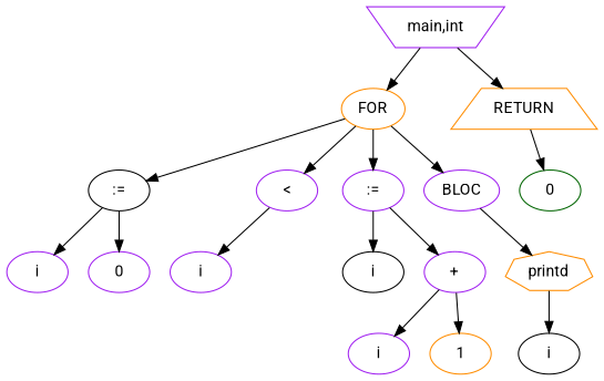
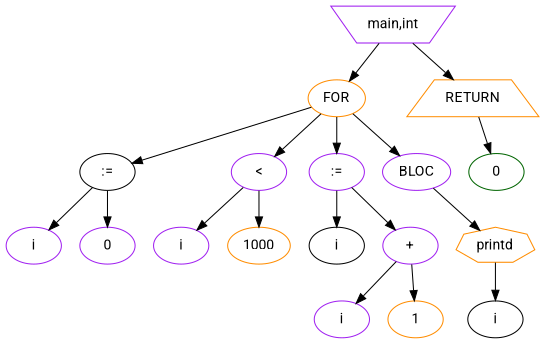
  digraph {
    fontname=Roboto
    node [color=purple fontname=Roboto]
    edge [fontname=Roboto]
    n1 [label="main,int" shape=invtrapezium]
    n2 [color=darkorange label=FOR]
    n3 [color=darkorange label=RETURN shape=trapezium]
    n4 [color=black label=":="]
    n5 [label="<"]
    n6 [label=":="]
    n7 [label=BLOC shape=ellipse]
    n8 [color=darkgreen label=0]
    n9 [label=i]
    n10 [label=0]
    n11 [label=i]
+   n12 [color=darkorange label=1000]
    n13 [color=black label=i]
    n14 [label="+"]
    n15 [color=darkorange label=printd shape=septagon]
    n16 [label=i]
    n17 [color=darkorange label=1]
    n18 [color=black label=i]
    n1 -> n2
    n1 -> n3
    n2 -> n4
    n2 -> n5
    n2 -> n6
    n2 -> n7
    n3 -> n8
    n4 -> n9
    n4 -> n10
    n5 -> n11
+   n5 -> n12
    n6 -> n13
    n6 -> n14
    n7 -> n15
    n14 -> n16
    n14 -> n17
    n15 -> n18
  }
